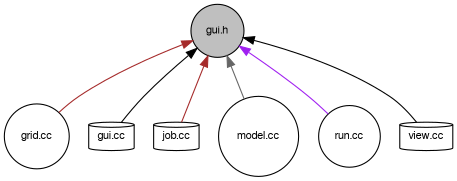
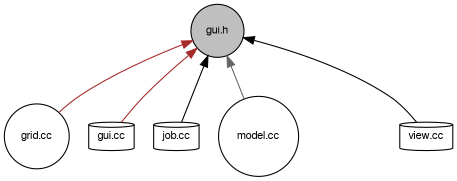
  digraph {
    node [color=black fillcolor=white fontname=FreeSans fontsize=10 shape=circle style=filled]
    edge [color=brown dir=back fontname=FreeSans fontsize=10 labelfontname=FreeSans labelfontsize=10 style=solid]
    n1 [fillcolor=grey75 fontcolor=black height=0.2 label="gui.h" width=0.4]
    n2 [height=0.2 label="grid.cc" width=0.4]
    n3 [height=0.2 label="gui.cc" shape=cylinder width=0.4]
    n4 [height=0.2 label="job.cc" shape=cylinder width=0.4]
    n5 [height=0.2 label="model.cc" width=0.4]
-   n6 [height=0.2 label="run.cc" width=0.4]
    n7 [height=0.2 label="view.cc" shape=cylinder width=0.4]
    n1 -> n2
-   n1 -> n3 [color=black]
-   n1 -> n4
+   n1 -> n3
+   n1 -> n4 [color=black]
    n1 -> n5 [color=gray40]
-   n1 -> n6 [color=purple]
    n1 -> n7 [color=black]
  }
